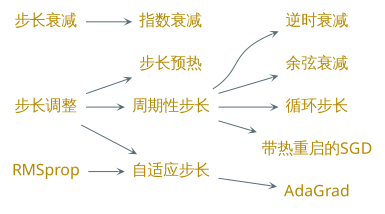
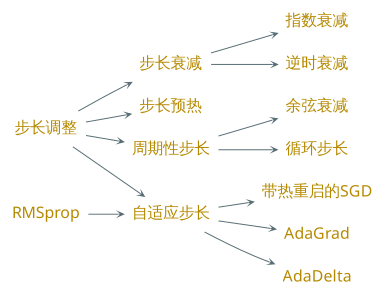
  digraph {
    nodesep=0.1
    rankdir=LR
    ranksep=0.5
    node [fontcolor="#b58900" fontname="EBG,fzlz" fontsize=16 shape=plaintext]
    edge [arrowhead=vee arrowsize=0.5 color="#586e75" fontcolor="#93a1a1" fontname="EBG,fzlz" fontsize=12]
    "步长调整"
    "步长衰减"
    "步长预热"
    "周期性步长"
    "自适应步长"
    n6 [label="指数衰减"]
    "逆时衰减"
    "余弦衰减"
    "循环步长"
    "带热重启的SGD"
    AdaGrad
+   AdaDelta
    RMSprop
+   "步长调整" -> "步长衰减"
    "步长调整" -> "步长预热"
    "步长调整" -> "周期性步长"
    "步长调整" -> "自适应步长"
    "步长衰减" -> n6
-   "周期性步长" -> "逆时衰减"
+   "步长衰减" -> "逆时衰减"
    "周期性步长" -> "余弦衰减"
    "周期性步长" -> "循环步长"
-   "周期性步长" -> "带热重启的SGD"
+   "自适应步长" -> "带热重启的SGD"
    "自适应步长" -> AdaGrad
+   "自适应步长" -> AdaDelta
    RMSprop -> "自适应步长"
  }
